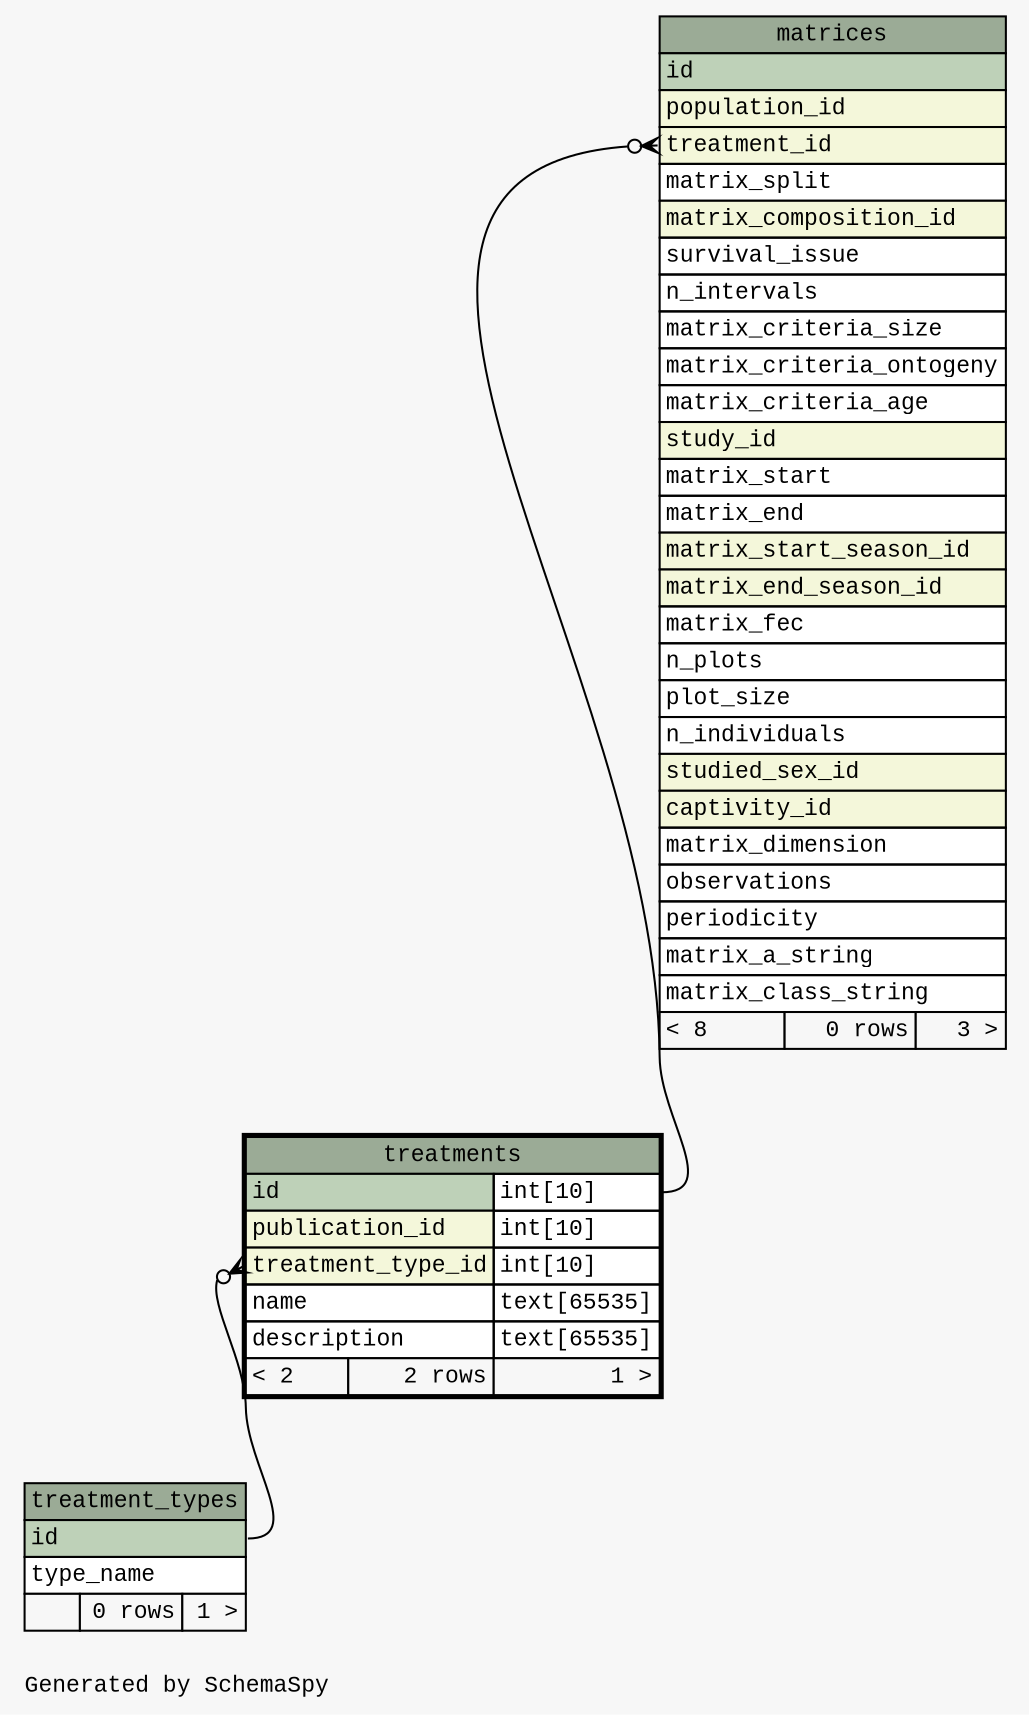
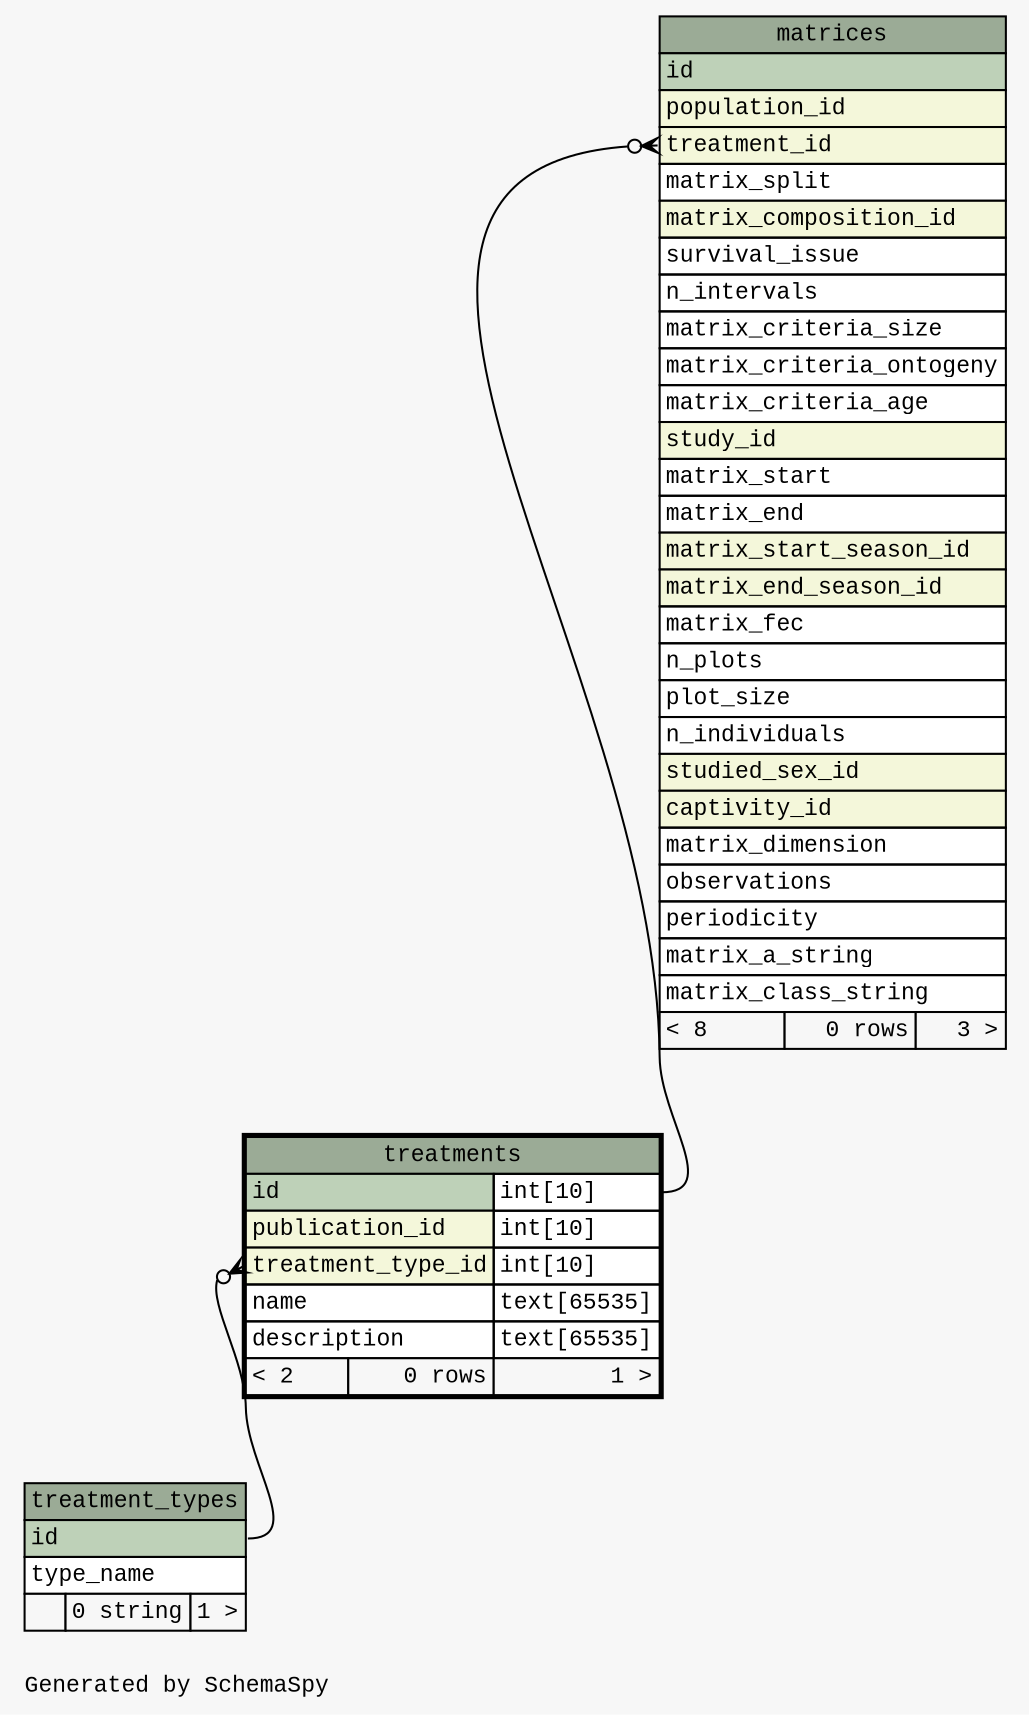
  digraph {
    bgcolor="#f7f7f7"
    fontname="Liberation Mono"
    fontsize=11
    label="\nGenerated by SchemaSpy"
    labeljust=l
    nodesep=0.18
    rankdir=TB
    ranksep=0.46
    node [fontname="Liberation Mono" fontsize=11 shape=plaintext]
    edge [arrowhead=none arrowsize=0.8 arrowtail=crowodot dir=back fontname="Liberation Mono"]
    n1 [label=<     <TABLE BORDER="0" CELLBORDER="1" CELLSPACING="0" BGCOLOR="#ffffff">       <TR><TD COLSPAN="3" BGCOLOR="#9bab96" ALIGN="CENTER">matrices</TD></TR>       <TR><TD PORT="id" COLSPAN="3" BGCOLOR="#bed1b8" ALIGN="LEFT">id</TD></TR>       <TR><TD PORT="population_id" COLSPAN="3" BGCOLOR="#f4f7da" ALIGN="LEFT">population_id</TD></TR>       <TR><TD PORT="treatment_id" COLSPAN="3" BGCOLOR="#f4f7da" ALIGN="LEFT">treatment_id</TD></TR>       <TR><TD PORT="matrix_split" COLSPAN="3" ALIGN="LEFT">matrix_split</TD></TR>       <TR><TD PORT="matrix_composition_id" COLSPAN="3" BGCOLOR="#f4f7da" ALIGN="LEFT">matrix_composition_id</TD></TR>       <TR><TD PORT="survival_issue" COLSPAN="3" ALIGN="LEFT">survival_issue</TD></TR>       <TR><TD PORT="n_intervals" COLSPAN="3" ALIGN="LEFT">n_intervals</TD></TR>       <TR><TD PORT="matrix_criteria_size" COLSPAN="3" ALIGN="LEFT">matrix_criteria_size</TD></TR>       <TR><TD PORT="matrix_criteria_ontogeny" COLSPAN="3" ALIGN="LEFT">matrix_criteria_ontogeny</TD></TR>       <TR><TD PORT="matrix_criteria_age" COLSPAN="3" ALIGN="LEFT">matrix_criteria_age</TD></TR>       <TR><TD PORT="study_id" COLSPAN="3" BGCOLOR="#f4f7da" ALIGN="LEFT">study_id</TD></TR>       <TR><TD PORT="matrix_start" COLSPAN="3" ALIGN="LEFT">matrix_start</TD></TR>       <TR><TD PORT="matrix_end" COLSPAN="3" ALIGN="LEFT">matrix_end</TD></TR>       <TR><TD PORT="matrix_start_season_id" COLSPAN="3" BGCOLOR="#f4f7da" ALIGN="LEFT">matrix_start_season_id</TD></TR>       <TR><TD PORT="matrix_end_season_id" COLSPAN="3" BGCOLOR="#f4f7da" ALIGN="LEFT">matrix_end_season_id</TD></TR>       <TR><TD PORT="matrix_fec" COLSPAN="3" ALIGN="LEFT">matrix_fec</TD></TR>       <TR><TD PORT="n_plots" COLSPAN="3" ALIGN="LEFT">n_plots</TD></TR>       <TR><TD PORT="plot_size" COLSPAN="3" ALIGN="LEFT">plot_size</TD></TR>       <TR><TD PORT="n_individuals" COLSPAN="3" ALIGN="LEFT">n_individuals</TD></TR>       <TR><TD PORT="studied_sex_id" COLSPAN="3" BGCOLOR="#f4f7da" ALIGN="LEFT">studied_sex_id</TD></TR>       <TR><TD PORT="captivity_id" COLSPAN="3" BGCOLOR="#f4f7da" ALIGN="LEFT">captivity_id</TD></TR>       <TR><TD PORT="matrix_dimension" COLSPAN="3" ALIGN="LEFT">matrix_dimension</TD></TR>       <TR><TD PORT="observations" COLSPAN="3" ALIGN="LEFT">observations</TD></TR>       <TR><TD PORT="periodicity" COLSPAN="3" ALIGN="LEFT">periodicity</TD></TR>       <TR><TD PORT="matrix_a_string" COLSPAN="3" ALIGN="LEFT">matrix_a_string</TD></TR>       <TR><TD PORT="matrix_class_string" COLSPAN="3" ALIGN="LEFT">matrix_class_string</TD></TR>       <TR><TD ALIGN="LEFT" BGCOLOR="#f7f7f7">&lt; 8</TD><TD ALIGN="RIGHT" BGCOLOR="#f7f7f7">0 rows</TD><TD ALIGN="RIGHT" BGCOLOR="#f7f7f7">3 &gt;</TD></TR>     </TABLE>>]
-   n2 [label=<     <TABLE BORDER="2" CELLBORDER="1" CELLSPACING="0" BGCOLOR="#ffffff">       <TR><TD COLSPAN="3" BGCOLOR="#9bab96" ALIGN="CENTER">treatments</TD></TR>       <TR><TD PORT="id" COLSPAN="2" BGCOLOR="#bed1b8" ALIGN="LEFT">id</TD><TD PORT="id.type" ALIGN="LEFT">int[10]</TD></TR>       <TR><TD PORT="publication_id" COLSPAN="2" BGCOLOR="#f4f7da" ALIGN="LEFT">publication_id</TD><TD PORT="publication_id.type" ALIGN="LEFT">int[10]</TD></TR>       <TR><TD PORT="treatment_type_id" COLSPAN="2" BGCOLOR="#f4f7da" ALIGN="LEFT">treatment_type_id</TD><TD PORT="treatment_type_id.type" ALIGN="LEFT">int[10]</TD></TR>       <TR><TD PORT="name" COLSPAN="2" ALIGN="LEFT">name</TD><TD PORT="name.type" ALIGN="LEFT">text[65535]</TD></TR>       <TR><TD PORT="description" COLSPAN="2" ALIGN="LEFT">description</TD><TD PORT="description.type" ALIGN="LEFT">text[65535]</TD></TR>       <TR><TD ALIGN="LEFT" BGCOLOR="#f7f7f7">&lt; 2</TD><TD ALIGN="RIGHT" BGCOLOR="#f7f7f7">2 rows</TD><TD ALIGN="RIGHT" BGCOLOR="#f7f7f7">1 &gt;</TD></TR>     </TABLE>>]
-   n3 [label=<     <TABLE BORDER="0" CELLBORDER="1" CELLSPACING="0" BGCOLOR="#ffffff">       <TR><TD COLSPAN="3" BGCOLOR="#9bab96" ALIGN="CENTER">treatment_types</TD></TR>       <TR><TD PORT="id" COLSPAN="3" BGCOLOR="#bed1b8" ALIGN="LEFT">id</TD></TR>       <TR><TD PORT="type_name" COLSPAN="3" ALIGN="LEFT">type_name</TD></TR>       <TR><TD ALIGN="LEFT" BGCOLOR="#f7f7f7">  </TD><TD ALIGN="RIGHT" BGCOLOR="#f7f7f7">0 rows</TD><TD ALIGN="RIGHT" BGCOLOR="#f7f7f7">1 &gt;</TD></TR>     </TABLE>>]
+   n2 [label=<     <TABLE BORDER="2" CELLBORDER="1" CELLSPACING="0" BGCOLOR="#ffffff">       <TR><TD COLSPAN="3" BGCOLOR="#9bab96" ALIGN="CENTER">treatments</TD></TR>       <TR><TD PORT="id" COLSPAN="2" BGCOLOR="#bed1b8" ALIGN="LEFT">id</TD><TD PORT="id.type" ALIGN="LEFT">int[10]</TD></TR>       <TR><TD PORT="publication_id" COLSPAN="2" BGCOLOR="#f4f7da" ALIGN="LEFT">publication_id</TD><TD PORT="publication_id.type" ALIGN="LEFT">int[10]</TD></TR>       <TR><TD PORT="treatment_type_id" COLSPAN="2" BGCOLOR="#f4f7da" ALIGN="LEFT">treatment_type_id</TD><TD PORT="treatment_type_id.type" ALIGN="LEFT">int[10]</TD></TR>       <TR><TD PORT="name" COLSPAN="2" ALIGN="LEFT">name</TD><TD PORT="name.type" ALIGN="LEFT">text[65535]</TD></TR>       <TR><TD PORT="description" COLSPAN="2" ALIGN="LEFT">description</TD><TD PORT="description.type" ALIGN="LEFT">text[65535]</TD></TR>       <TR><TD ALIGN="LEFT" BGCOLOR="#f7f7f7">&lt; 2</TD><TD ALIGN="RIGHT" BGCOLOR="#f7f7f7">0 rows</TD><TD ALIGN="RIGHT" BGCOLOR="#f7f7f7">1 &gt;</TD></TR>     </TABLE>>]
+   n3 [label=<     <TABLE BORDER="0" CELLBORDER="1" CELLSPACING="0" BGCOLOR="#ffffff">       <TR><TD COLSPAN="3" BGCOLOR="#9bab96" ALIGN="CENTER">treatment_types</TD></TR>       <TR><TD PORT="id" COLSPAN="3" BGCOLOR="#bed1b8" ALIGN="LEFT">id</TD></TR>       <TR><TD PORT="type_name" COLSPAN="3" ALIGN="LEFT">type_name</TD></TR>       <TR><TD ALIGN="LEFT" BGCOLOR="#f7f7f7">  </TD><TD ALIGN="RIGHT" BGCOLOR="#f7f7f7">0 string</TD><TD ALIGN="RIGHT" BGCOLOR="#f7f7f7">1 &gt;</TD></TR>     </TABLE>>]
    n1 -> n2 [headport="id.type:e" tailport="treatment_id:w"]
    n2 -> n3 [headport="id:e" tailport="treatment_type_id:w"]
  }
